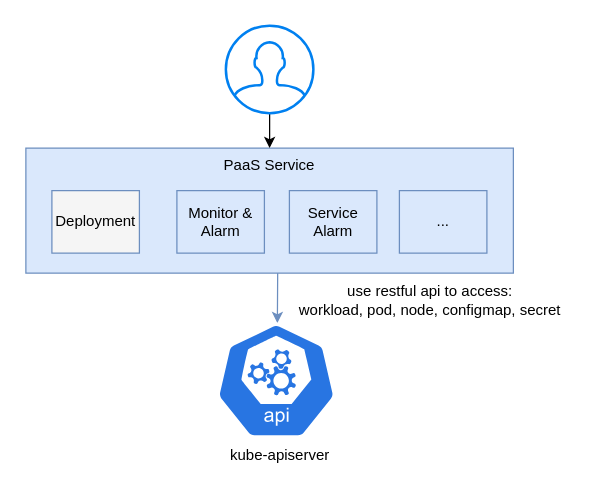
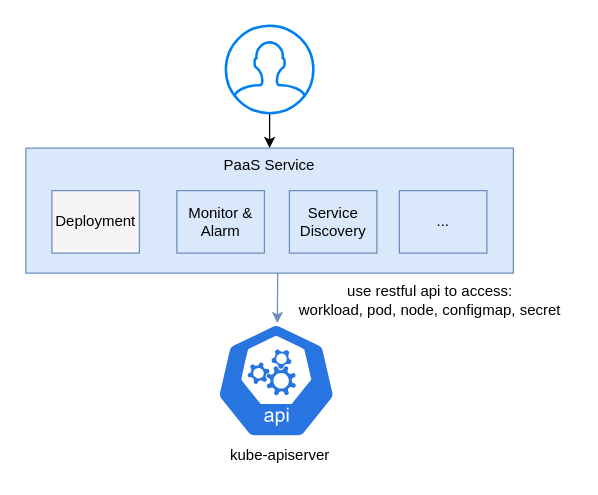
  <mxCell id="0" />
  <mxCell id="1" parent="0" />
  <mxCell id="2" style="edgeStyle=orthogonalEdgeStyle;rounded=0;orthogonalLoop=1;jettySize=auto;html=1;fillColor=#dae8fc;strokeColor=#6c8ebf;" parent="1" source="4" edge="1"><mxGeometry relative="1" as="geometry"><mxPoint x="221.2" y="258" as="targetPoint" /></mxGeometry></mxCell>
  <mxCell id="3" value="PaaS Service" style="rounded=0;whiteSpace=wrap;html=1;verticalAlign=top;fillColor=#dae8fc;strokeColor=#6c8ebf;" parent="1" vertex="1"><mxGeometry x="20" y="118" width="390" height="100" as="geometry" /></mxCell>
  <mxCell id="4" value="Deployment" style="rounded=0;whiteSpace=wrap;html=1;fillColor=#f5f5f5;strokeColor=#6c8ebf;" parent="1" vertex="1"><mxGeometry x="40.82" y="152" width="70" height="50" as="geometry" /></mxCell>
  <mxCell id="5" value="Monitor &amp;amp; Alarm" style="rounded=0;whiteSpace=wrap;html=1;fillColor=#dae8fc;strokeColor=#6c8ebf;" parent="1" vertex="1"><mxGeometry x="140.82" y="152" width="70" height="50" as="geometry" /></mxCell>
- <mxCell id="6" value="Service Alarm" style="rounded=0;whiteSpace=wrap;html=1;fillColor=#dae8fc;strokeColor=#6c8ebf;" parent="1" vertex="1"><mxGeometry x="230.82" y="152" width="70" height="50" as="geometry" /></mxCell>
+ <mxCell id="6" value="Service Discovery" style="rounded=0;whiteSpace=wrap;html=1;fillColor=#dae8fc;strokeColor=#6c8ebf;" parent="1" vertex="1"><mxGeometry x="230.82" y="152" width="70" height="50" as="geometry" /></mxCell>
  <mxCell id="7" value="..." style="rounded=0;whiteSpace=wrap;html=1;fillColor=#dae8fc;strokeColor=#6c8ebf;" parent="1" vertex="1"><mxGeometry x="318.82" y="152" width="70" height="50" as="geometry" /></mxCell>
  <mxCell id="8" style="edgeStyle=orthogonalEdgeStyle;rounded=0;orthogonalLoop=1;jettySize=auto;html=1;entryX=0.5;entryY=0;entryDx=0;entryDy=0;" parent="1" source="9" target="3" edge="1"><mxGeometry relative="1" as="geometry" /></mxCell>
  <mxCell id="9" value="" style="html=1;verticalLabelPosition=bottom;align=center;labelBackgroundColor=#ffffff;verticalAlign=top;strokeWidth=2;strokeColor=#0080F0;shadow=0;dashed=0;shape=mxgraph.ios7.icons.user;" parent="1" vertex="1"><mxGeometry x="180" y="20" width="70" height="70" as="geometry" /></mxCell>
  <mxCell id="10" value="use restful api to access: &lt;br&gt;workload, pod, node, configmap, secret" style="text;html=1;strokeColor=none;fillColor=none;align=center;verticalAlign=middle;whiteSpace=wrap;rounded=0;" parent="1" vertex="1"><mxGeometry x="230.82" y="230" width="225.18" height="20" as="geometry" /></mxCell>
  <mxCell id="11" value="" style="group" vertex="1" connectable="0" parent="1"><mxGeometry x="153" y="244" width="140" height="130" as="geometry" /></mxCell>
  <mxCell id="12" value="" style="html=1;dashed=0;whitespace=wrap;fillColor=#2875E2;strokeColor=#ffffff;points=[[0.005,0.63,0],[0.1,0.2,0],[0.9,0.2,0],[0.5,0,0],[0.995,0.63,0],[0.72,0.99,0],[0.5,1,0],[0.28,0.99,0]];shape=mxgraph.kubernetes.icon;prIcon=api" vertex="1" parent="11"><mxGeometry x="19.18" width="96.23" height="120" as="geometry" /></mxCell>
  <mxCell id="13" value="kube-apiserver" style="text;html=1;align=center;verticalAlign=middle;resizable=0;points=[];autosize=1;strokeColor=none;" vertex="1" parent="11"><mxGeometry x="25" y="110" width="90" height="20" as="geometry" /></mxCell>
